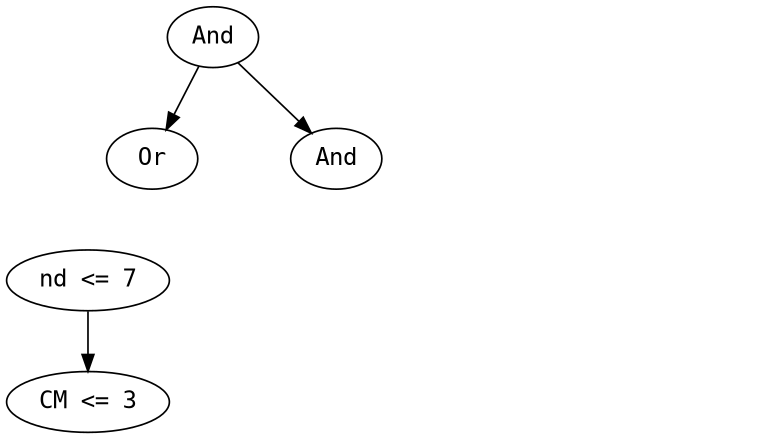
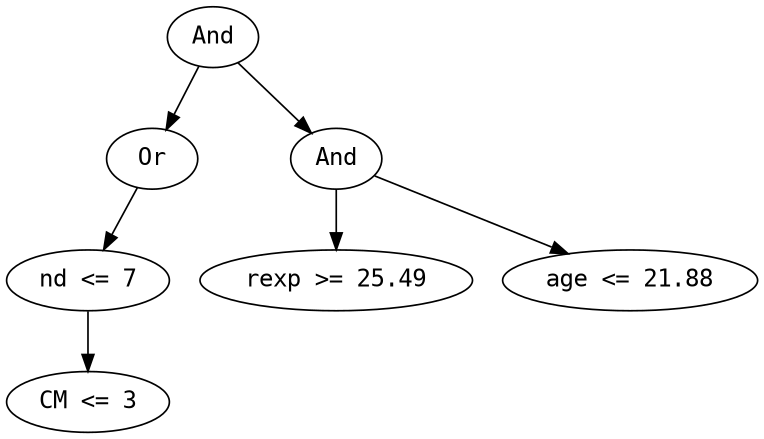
  digraph {
    fontname="DejaVu Sans Mono"
    node [fontname="DejaVu Sans Mono"]
    edge [fontname="DejaVu Sans Mono"]
    n1 [height=0.5 label=And width=0.75]
    n2 [height=0.5 label=Or width=0.75]
    n3 [height=0.5 label=And width=0.75]
    n4 [height=0.5 label="nd <= 7" width=1.1193]
+   n5 [height=0.5 label="rexp >= 25.49" width=1.7332]
+   n6 [height=0.5 label="age <= 21.88" width=1.6249]
    n7 [height=0.5 label="CM <= 3" width=1.2457]
    n1 -> n2
    n1 -> n3
+   n2 -> n4
+   n3 -> n5
+   n3 -> n6
    n4 -> n7
  }
